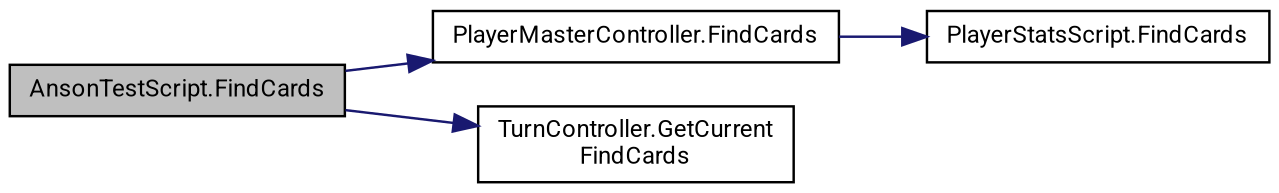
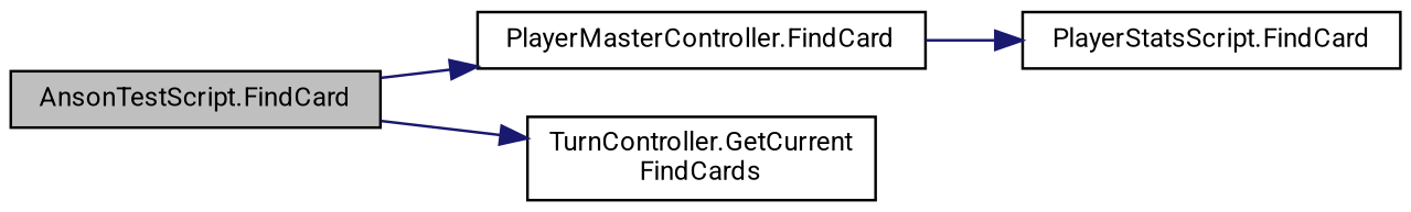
  digraph {
    fontname=Roboto
    rankdir=LR
    node [color=black fillcolor=white fontname=Roboto fontsize=10 shape=record style=filled]
    edge [color=midnightblue fontname=Roboto fontsize=10 labelfontname=Helvetica labelfontsize=10 style=solid]
-   n1 [fillcolor=grey75 fontcolor=black height=0.2 label="AnsonTestScript.FindCards" width=0.4]
-   n2 [height=0.2 label="PlayerMasterController.FindCards" width=0.4]
+   n1 [fillcolor=grey75 fontcolor=black height=0.2 label="AnsonTestScript.FindCard" width=0.4]
+   n2 [height=0.2 label="PlayerMasterController.FindCard" width=0.4]
    n3 [height=0.2 label="TurnController.GetCurrent\lFindCards" width=0.4]
-   n4 [height=0.2 label="PlayerStatsScript.FindCards" width=0.4]
+   n4 [height=0.2 label="PlayerStatsScript.FindCard" width=0.4]
    n1 -> n2
    n1 -> n3
    n2 -> n4
  }
